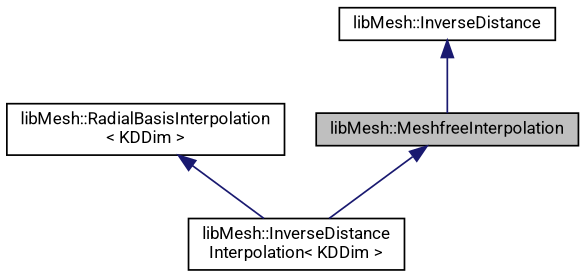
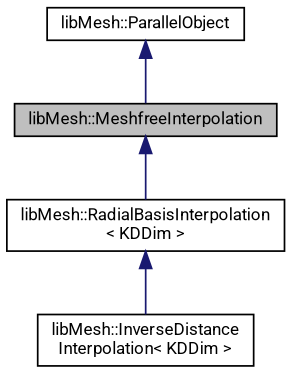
  digraph {
    fontname=Roboto
    node [color=black fillcolor=white fontname=Roboto fontsize=10 shape=record style=filled]
    edge [color=midnightblue dir=back fontname=Roboto fontsize=10 labelfontname=Helvetica labelfontsize=10 style=solid]
    n1 [fillcolor=grey75 fontcolor=black height=0.2 label="libMesh::MeshfreeInterpolation" width=0.4]
    n2 [height=0.2 label="libMesh::InverseDistance\lInterpolation\< KDDim \>" width=0.4]
-   n3 [height=0.2 label="libMesh::InverseDistance" width=0.4]
+   n3 [height=0.2 label="libMesh::ParallelObject" width=0.4]
    n4 [height=0.2 label="libMesh::RadialBasisInterpolation\l\< KDDim \>" width=0.4]
-   n1 -> n2
+   n1 -> n4
    n3 -> n1
    n4 -> n2
  }
